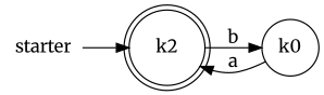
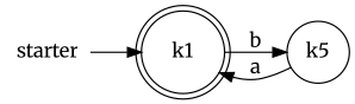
  digraph {
    fontname=Merriweather
    rankdir=LR
    node [fontname=Merriweather]
    edge [fontname=Merriweather]
    starter [shape=plaintext]
-   k1 [end=yes shape=doublecircle label=k2]
-   k0 [shape=circle]
+   k1 [end=yes shape=doublecircle]
+   k0 [shape=circle label=k5]
    starter -> k1
    k1 -> k0 [label=b]
    k0 -> k1 [label=a]
  }
